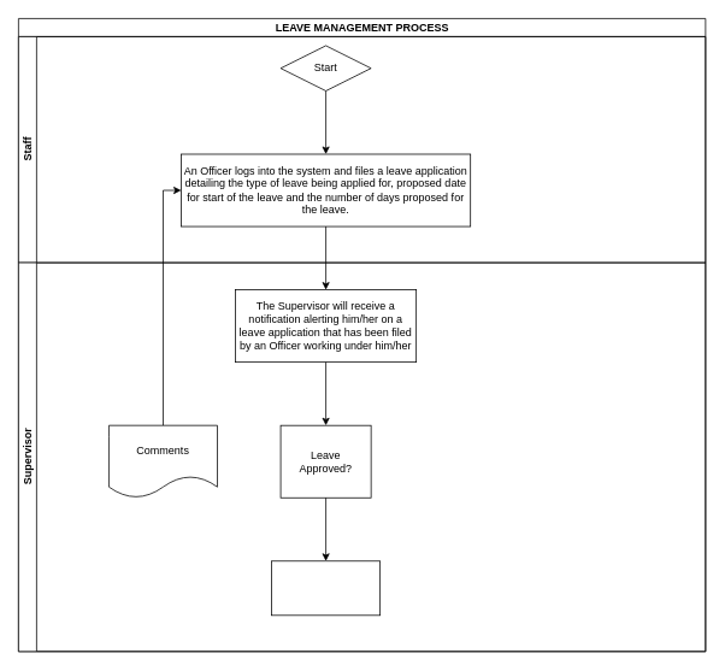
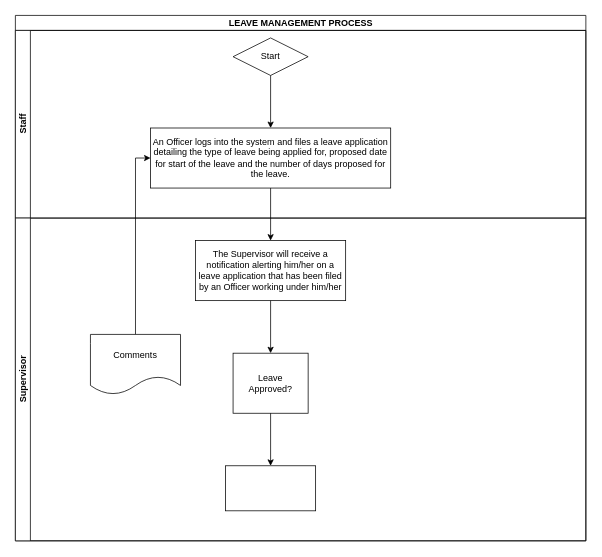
  <mxCell id="0" />
  <mxCell id="1" parent="0" />
  <mxCell id="2" value="LEAVE MANAGEMENT PROCESS" style="swimlane;html=1;childLayout=stackLayout;resizeParent=1;resizeParentMax=0;horizontal=1;startSize=20;horizontalStack=0;" vertex="1" parent="1"><mxGeometry x="20" y="20" width="760" height="700" as="geometry" /></mxCell>
  <mxCell id="3" value="Staff" style="swimlane;html=1;startSize=20;horizontal=0;" vertex="1" parent="2"><mxGeometry y="20" width="760" height="250" as="geometry" /></mxCell>
  <mxCell id="4" value="Start" style="rhombus;whiteSpace=wrap;html=1;" vertex="1" parent="3"><mxGeometry x="290" y="10" width="100" height="50" as="geometry" /></mxCell>
  <mxCell id="5" value="An Officer logs into the system and files a leave application detailing the type of leave being applied for, proposed date for start of the leave and the number of days proposed for the leave." style="rounded=0;whiteSpace=wrap;html=1;" vertex="1" parent="3"><mxGeometry x="180" y="130" width="320" height="80" as="geometry" /></mxCell>
  <mxCell id="6" value="" style="edgeStyle=orthogonalEdgeStyle;rounded=0;orthogonalLoop=1;jettySize=auto;html=1;" edge="1" parent="3" source="4" target="5"><mxGeometry relative="1" as="geometry"><mxPoint x="340" y="135" as="targetPoint" /></mxGeometry></mxCell>
  <mxCell id="7" value="Supervisor" style="swimlane;html=1;startSize=20;horizontal=0;" vertex="1" parent="2"><mxGeometry y="270" width="760" height="430" as="geometry" /></mxCell>
  <mxCell id="8" value="The Supervisor will receive a notification alerting him/her on a leave application that has been filed by an Officer working under him/her" style="whiteSpace=wrap;html=1;rounded=0;" vertex="1" parent="7"><mxGeometry x="240" y="30" width="200" height="80" as="geometry" /></mxCell>
  <mxCell id="9" value="&lt;div&gt;Leave&lt;/div&gt;&lt;div&gt;Approved?&lt;br&gt;&lt;/div&gt;" style="whiteSpace=wrap;html=1;rounded=0;" vertex="1" parent="7"><mxGeometry x="290" y="180" width="100" height="80" as="geometry" /></mxCell>
  <mxCell id="10" value="" style="edgeStyle=orthogonalEdgeStyle;rounded=0;orthogonalLoop=1;jettySize=auto;html=1;" edge="1" parent="7" source="8" target="9"><mxGeometry relative="1" as="geometry" /></mxCell>
  <mxCell id="11" value="" style="whiteSpace=wrap;html=1;rounded=0;" vertex="1" parent="7"><mxGeometry x="280" y="330" width="120" height="60" as="geometry" /></mxCell>
  <mxCell id="12" value="" style="edgeStyle=orthogonalEdgeStyle;rounded=0;orthogonalLoop=1;jettySize=auto;html=1;" edge="1" parent="7" source="9" target="11"><mxGeometry relative="1" as="geometry" /></mxCell>
  <mxCell id="13" value="" style="edgeStyle=orthogonalEdgeStyle;rounded=0;orthogonalLoop=1;jettySize=auto;html=1;" edge="1" parent="2" source="5" target="8"><mxGeometry relative="1" as="geometry" /></mxCell>
  <mxCell id="14" value="" style="edgeStyle=orthogonalEdgeStyle;rounded=0;orthogonalLoop=1;jettySize=auto;html=1;entryX=0;entryY=0.5;entryDx=0;entryDy=0;" edge="1" parent="1" source="15" target="5"><mxGeometry relative="1" as="geometry"><mxPoint x="180" y="380" as="targetPoint" /></mxGeometry></mxCell>
- <mxCell id="15" value="Comments" style="shape=document;whiteSpace=wrap;html=1;boundedLbl=1;rounded=0;" vertex="1" parent="1"><mxGeometry x="120" y="470" width="120" height="80" as="geometry" /></mxCell>
+ <mxCell id="15" value="Comments" style="shape=document;whiteSpace=wrap;html=1;boundedLbl=1;rounded=0;" vertex="1" parent="1"><mxGeometry x="120" y="445" width="120" height="80" as="geometry" /></mxCell>
